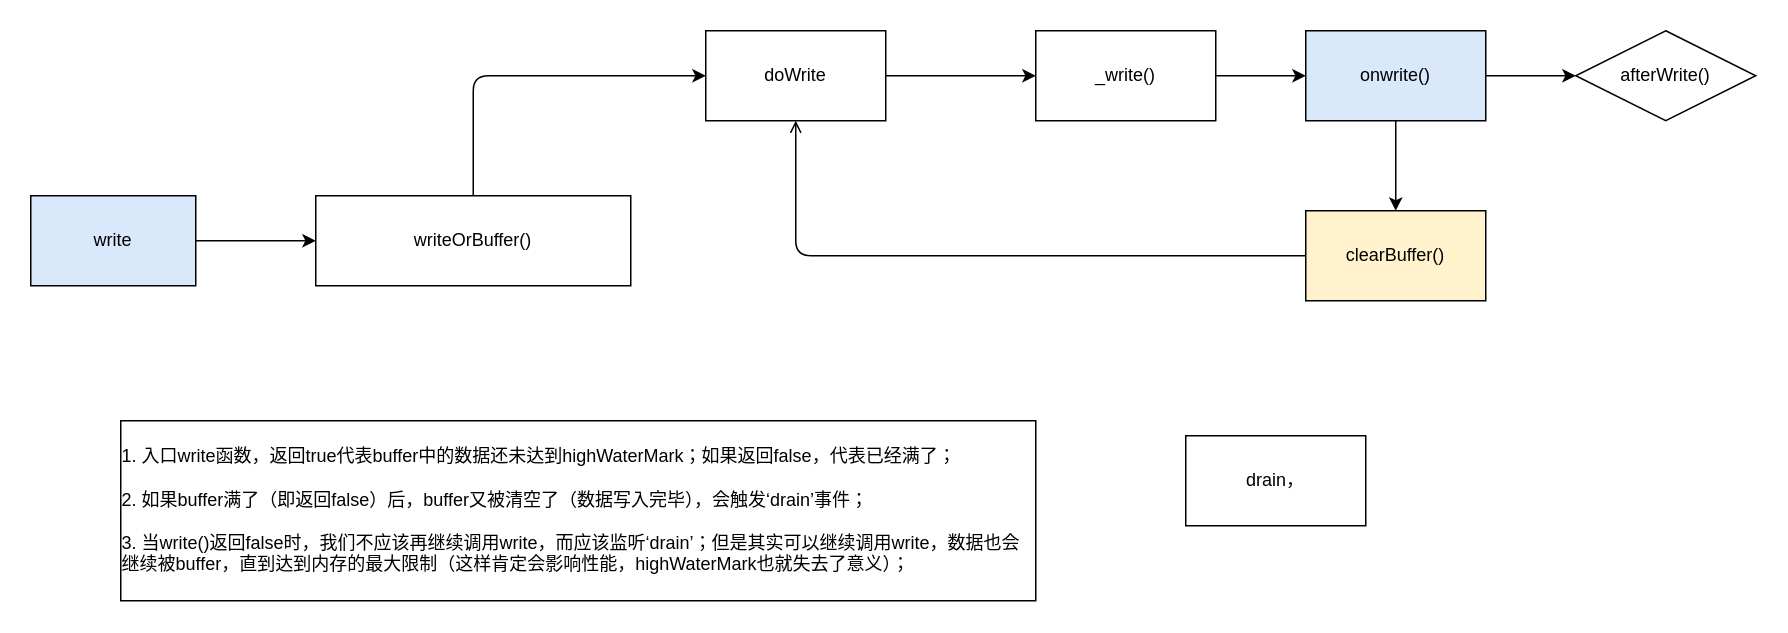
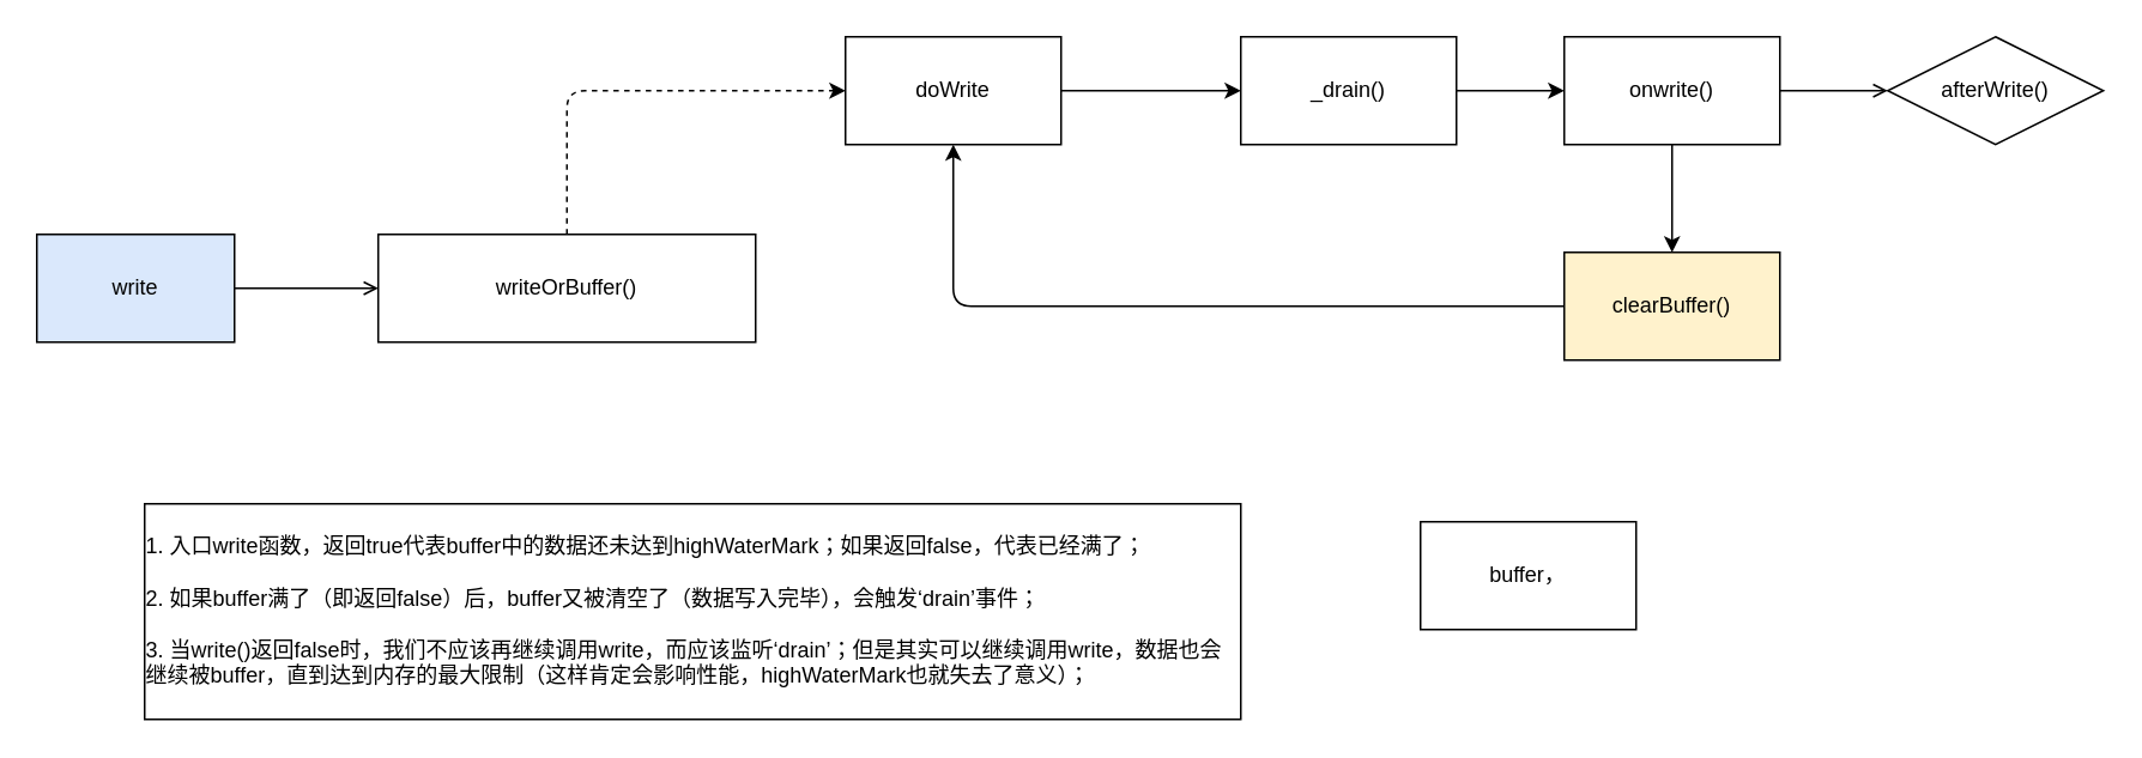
  <mxCell id="0" />
  <mxCell id="1" parent="0" />
  <mxCell id="2" value="write" style="rounded=0;whiteSpace=wrap;html=1;fillColor=#dae8fc;" vertex="1" parent="1"><mxGeometry x="20" y="130" width="110" height="60" as="geometry" /></mxCell>
  <mxCell id="3" value="writeOrBuffer()" style="rounded=0;whiteSpace=wrap;html=1;" vertex="1" parent="1"><mxGeometry x="210" y="130" width="210" height="60" as="geometry" /></mxCell>
- <mxCell id="4" value="" style="endArrow=classic;html=1;exitX=1;exitY=0.5;exitDx=0;exitDy=0;entryX=0;entryY=0.5;entryDx=0;entryDy=0;" edge="1" parent="1" source="2" target="3"><mxGeometry width="50" height="50" relative="1" as="geometry"><mxPoint x="110" y="220" as="sourcePoint" /><mxPoint x="160" y="170" as="targetPoint" /></mxGeometry></mxCell>
+ <mxCell id="4" value="" style="endArrow=open;html=1;exitX=1;exitY=0.5;exitDx=0;exitDy=0;entryX=0;entryY=0.5;entryDx=0;entryDy=0;" edge="1" parent="1" source="2" target="3"><mxGeometry width="50" height="50" relative="1" as="geometry"><mxPoint x="110" y="220" as="sourcePoint" /><mxPoint x="160" y="170" as="targetPoint" /></mxGeometry></mxCell>
  <mxCell id="5" value="doWrite" style="rounded=0;whiteSpace=wrap;html=1;" vertex="1" parent="1"><mxGeometry x="470" y="20" width="120" height="60" as="geometry" /></mxCell>
- <mxCell id="6" value="" style="endArrow=classic;html=1;exitX=0.5;exitY=0;exitDx=0;exitDy=0;entryX=0;entryY=0.5;entryDx=0;entryDy=0;" edge="1" parent="1" source="3" target="5"><mxGeometry width="50" height="50" relative="1" as="geometry"><mxPoint x="350" y="220" as="sourcePoint" /><mxPoint x="400" y="170" as="targetPoint" /><Array as="points"><mxPoint x="315" y="50" /></Array></mxGeometry></mxCell>
- <mxCell id="7" value="_write()" style="rounded=0;whiteSpace=wrap;html=1;" vertex="1" parent="1"><mxGeometry x="690" y="20" width="120" height="60" as="geometry" /></mxCell>
+ <mxCell id="6" value="" style="endArrow=classic;html=1;exitX=0.5;exitY=0;exitDx=0;exitDy=0;entryX=0;entryY=0.5;entryDx=0;entryDy=0;dashed=1;" edge="1" parent="1" source="3" target="5"><mxGeometry width="50" height="50" relative="1" as="geometry"><mxPoint x="350" y="220" as="sourcePoint" /><mxPoint x="400" y="170" as="targetPoint" /><Array as="points"><mxPoint x="315" y="50" /></Array></mxGeometry></mxCell>
+ <mxCell id="7" value="_drain()" style="rounded=0;whiteSpace=wrap;html=1;" vertex="1" parent="1"><mxGeometry x="690" y="20" width="120" height="60" as="geometry" /></mxCell>
  <mxCell id="8" value="" style="endArrow=classic;html=1;exitX=1;exitY=0.5;exitDx=0;exitDy=0;entryX=0;entryY=0.5;entryDx=0;entryDy=0;" edge="1" parent="1" source="5" target="7"><mxGeometry width="50" height="50" relative="1" as="geometry"><mxPoint x="90" y="170" as="sourcePoint" /><mxPoint x="220" y="170" as="targetPoint" /></mxGeometry></mxCell>
- <mxCell id="9" value="onwrite()" style="rounded=0;whiteSpace=wrap;html=1;fillColor=#dae8fc;" vertex="1" parent="1"><mxGeometry x="870" y="20" width="120" height="60" as="geometry" /></mxCell>
+ <mxCell id="9" value="onwrite()" style="rounded=0;whiteSpace=wrap;html=1;" vertex="1" parent="1"><mxGeometry x="870" y="20" width="120" height="60" as="geometry" /></mxCell>
  <mxCell id="10" value="" style="endArrow=classic;html=1;exitX=1;exitY=0.5;exitDx=0;exitDy=0;entryX=0;entryY=0.5;entryDx=0;entryDy=0;" edge="1" parent="1" source="7" target="9"><mxGeometry width="50" height="50" relative="1" as="geometry"><mxPoint x="600" y="60" as="sourcePoint" /><mxPoint x="700" y="60" as="targetPoint" /></mxGeometry></mxCell>
  <mxCell id="11" value="afterWrite()" style="rhombus;whiteSpace=wrap;html=1;" vertex="1" parent="1"><mxGeometry x="1050" y="20" width="120" height="60" as="geometry" /></mxCell>
- <mxCell id="12" value="" style="endArrow=classic;html=1;exitX=1;exitY=0.5;exitDx=0;exitDy=0;entryX=0;entryY=0.5;entryDx=0;entryDy=0;" edge="1" parent="1" source="9" target="11"><mxGeometry width="50" height="50" relative="1" as="geometry"><mxPoint x="820" y="60" as="sourcePoint" /><mxPoint x="880" y="60" as="targetPoint" /></mxGeometry></mxCell>
+ <mxCell id="12" value="" style="endArrow=open;html=1;exitX=1;exitY=0.5;exitDx=0;exitDy=0;entryX=0;entryY=0.5;entryDx=0;entryDy=0;" edge="1" parent="1" source="9" target="11"><mxGeometry width="50" height="50" relative="1" as="geometry"><mxPoint x="820" y="60" as="sourcePoint" /><mxPoint x="880" y="60" as="targetPoint" /></mxGeometry></mxCell>
  <mxCell id="13" value="clearBuffer()" style="rounded=0;whiteSpace=wrap;html=1;fillColor=#fff2cc;" vertex="1" parent="1"><mxGeometry x="870" y="140" width="120" height="60" as="geometry" /></mxCell>
  <mxCell id="14" value="" style="endArrow=classic;html=1;exitX=0.5;exitY=1;exitDx=0;exitDy=0;entryX=0.5;entryY=0;entryDx=0;entryDy=0;" edge="1" parent="1" source="9" target="13"><mxGeometry width="50" height="50" relative="1" as="geometry"><mxPoint x="820" y="60" as="sourcePoint" /><mxPoint x="880" y="60" as="targetPoint" /></mxGeometry></mxCell>
- <mxCell id="15" value="" style="endArrow=open;html=1;exitX=0;exitY=0.5;exitDx=0;exitDy=0;entryX=0.5;entryY=1;entryDx=0;entryDy=0;" edge="1" parent="1" source="13" target="5"><mxGeometry width="50" height="50" relative="1" as="geometry"><mxPoint x="600" y="60" as="sourcePoint" /><mxPoint x="700" y="60" as="targetPoint" /><Array as="points"><mxPoint x="530" y="170" /></Array></mxGeometry></mxCell>
+ <mxCell id="15" value="" style="endArrow=classic;html=1;exitX=0;exitY=0.5;exitDx=0;exitDy=0;entryX=0.5;entryY=1;entryDx=0;entryDy=0;" edge="1" parent="1" source="13" target="5"><mxGeometry width="50" height="50" relative="1" as="geometry"><mxPoint x="600" y="60" as="sourcePoint" /><mxPoint x="700" y="60" as="targetPoint" /><Array as="points"><mxPoint x="530" y="170" /></Array></mxGeometry></mxCell>
  <mxCell id="16" value="&lt;div style=&quot;text-align: left&quot;&gt;&lt;span&gt;1. 入口write函数，返回true代表buffer中的数据还未达到highWaterMark；如果返回false，代表已经满了；&lt;/span&gt;&lt;/div&gt;&lt;div style=&quot;text-align: left&quot;&gt;&lt;span&gt;&lt;br&gt;&lt;/span&gt;&lt;/div&gt;&lt;div style=&quot;text-align: left&quot;&gt;&lt;span&gt;2. 如果buffer满了（即返回false）后，buffer又被清空了（数据写入完毕），会触发‘drain’事件；&lt;/span&gt;&lt;/div&gt;&lt;div style=&quot;text-align: left&quot;&gt;&lt;span&gt;&lt;br&gt;&lt;/span&gt;&lt;/div&gt;&lt;div style=&quot;text-align: left&quot;&gt;&lt;span&gt;3. 当write()返回false时，我们不应该再继续调用write，而应该监听‘drain’；但是其实可以继续调用write，数据也会继续被buffer，直到达到内存的最大限制（这样肯定会影响性能，highWaterMark也就失去了意义）；&lt;/span&gt;&lt;/div&gt;" style="rounded=0;whiteSpace=wrap;html=1;" vertex="1" parent="1"><mxGeometry x="80" y="280" width="610" height="120" as="geometry" /></mxCell>
- <mxCell id="17" value="drain，" style="rounded=0;whiteSpace=wrap;html=1;" vertex="1" parent="1"><mxGeometry x="790" y="290" width="120" height="60" as="geometry" /></mxCell>
+ <mxCell id="17" value="buffer，" style="rounded=0;whiteSpace=wrap;html=1;" vertex="1" parent="1"><mxGeometry x="790" y="290" width="120" height="60" as="geometry" /></mxCell>
